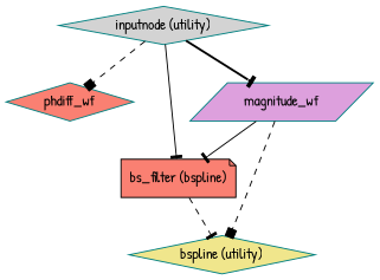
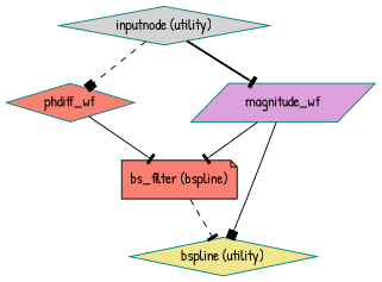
  strict digraph {
    fontname="Patrick Hand"
    node [color=teal fillcolor=salmon fontname="Patrick Hand" shape=diamond style=filled]
    edge [arrowhead=tee fontname="Patrick Hand" style=solid]
    "inputnode (utility)" [fillcolor=lightgrey]
    magnitude_wf [fillcolor=plum shape=parallelogram]
    phdiff_wf
    "bs_filter (bspline)" [color=black shape=note]
    n5 [fillcolor=khaki label="bspline (utility)"]
    "inputnode (utility)" -> magnitude_wf [style=bold]
    "inputnode (utility)" -> phdiff_wf [arrowhead=box style=dashed]
    magnitude_wf -> "bs_filter (bspline)"
-   magnitude_wf -> n5 [arrowhead=box style=dashed]
-   "inputnode (utility)" -> "bs_filter (bspline)"
+   magnitude_wf -> n5 [arrowhead=box]
+   phdiff_wf -> "bs_filter (bspline)"
    "bs_filter (bspline)" -> n5 [style=dashed]
  }
